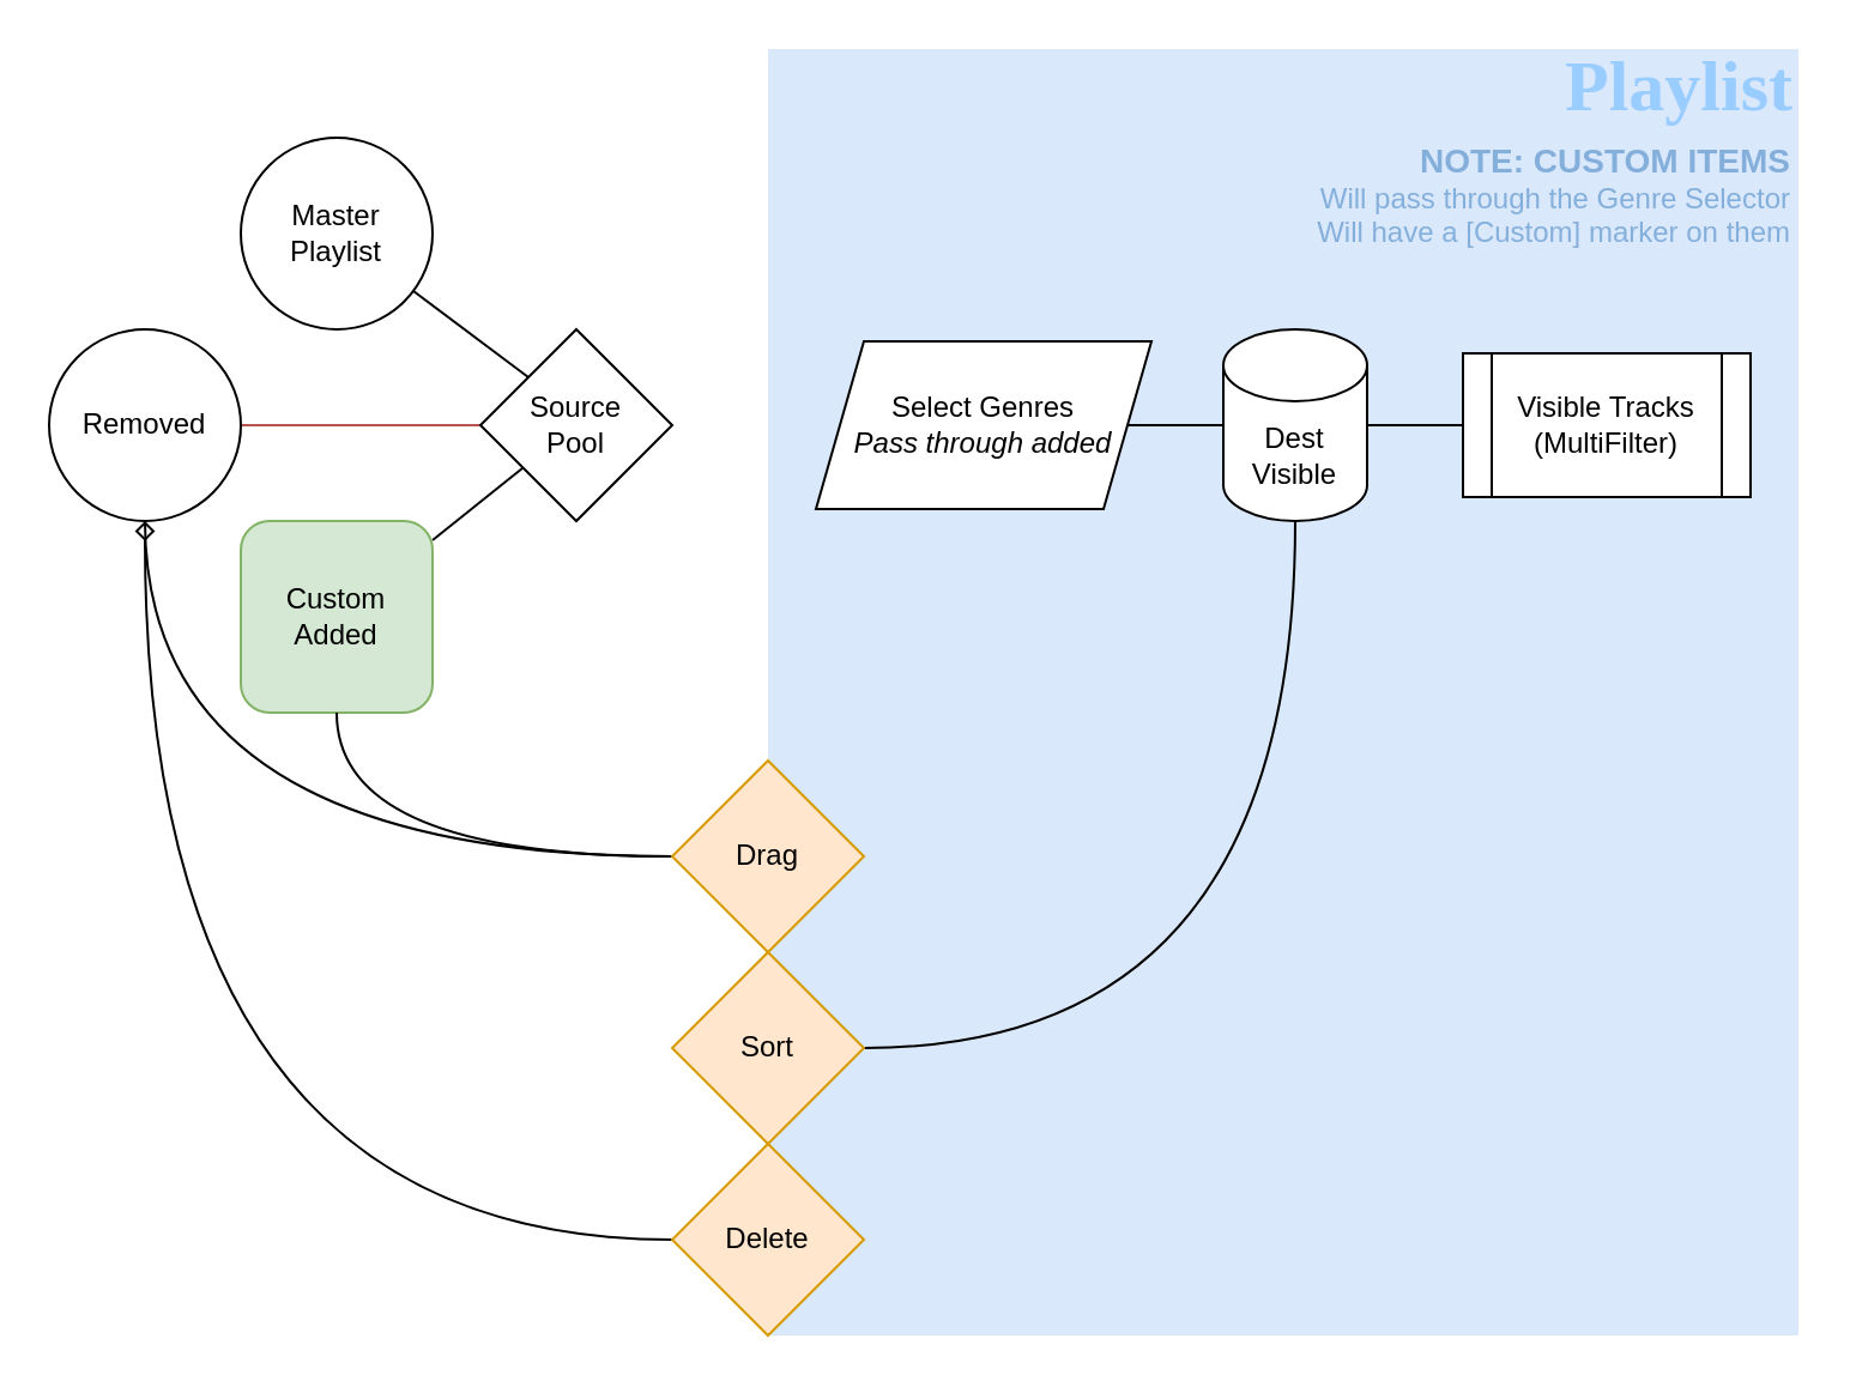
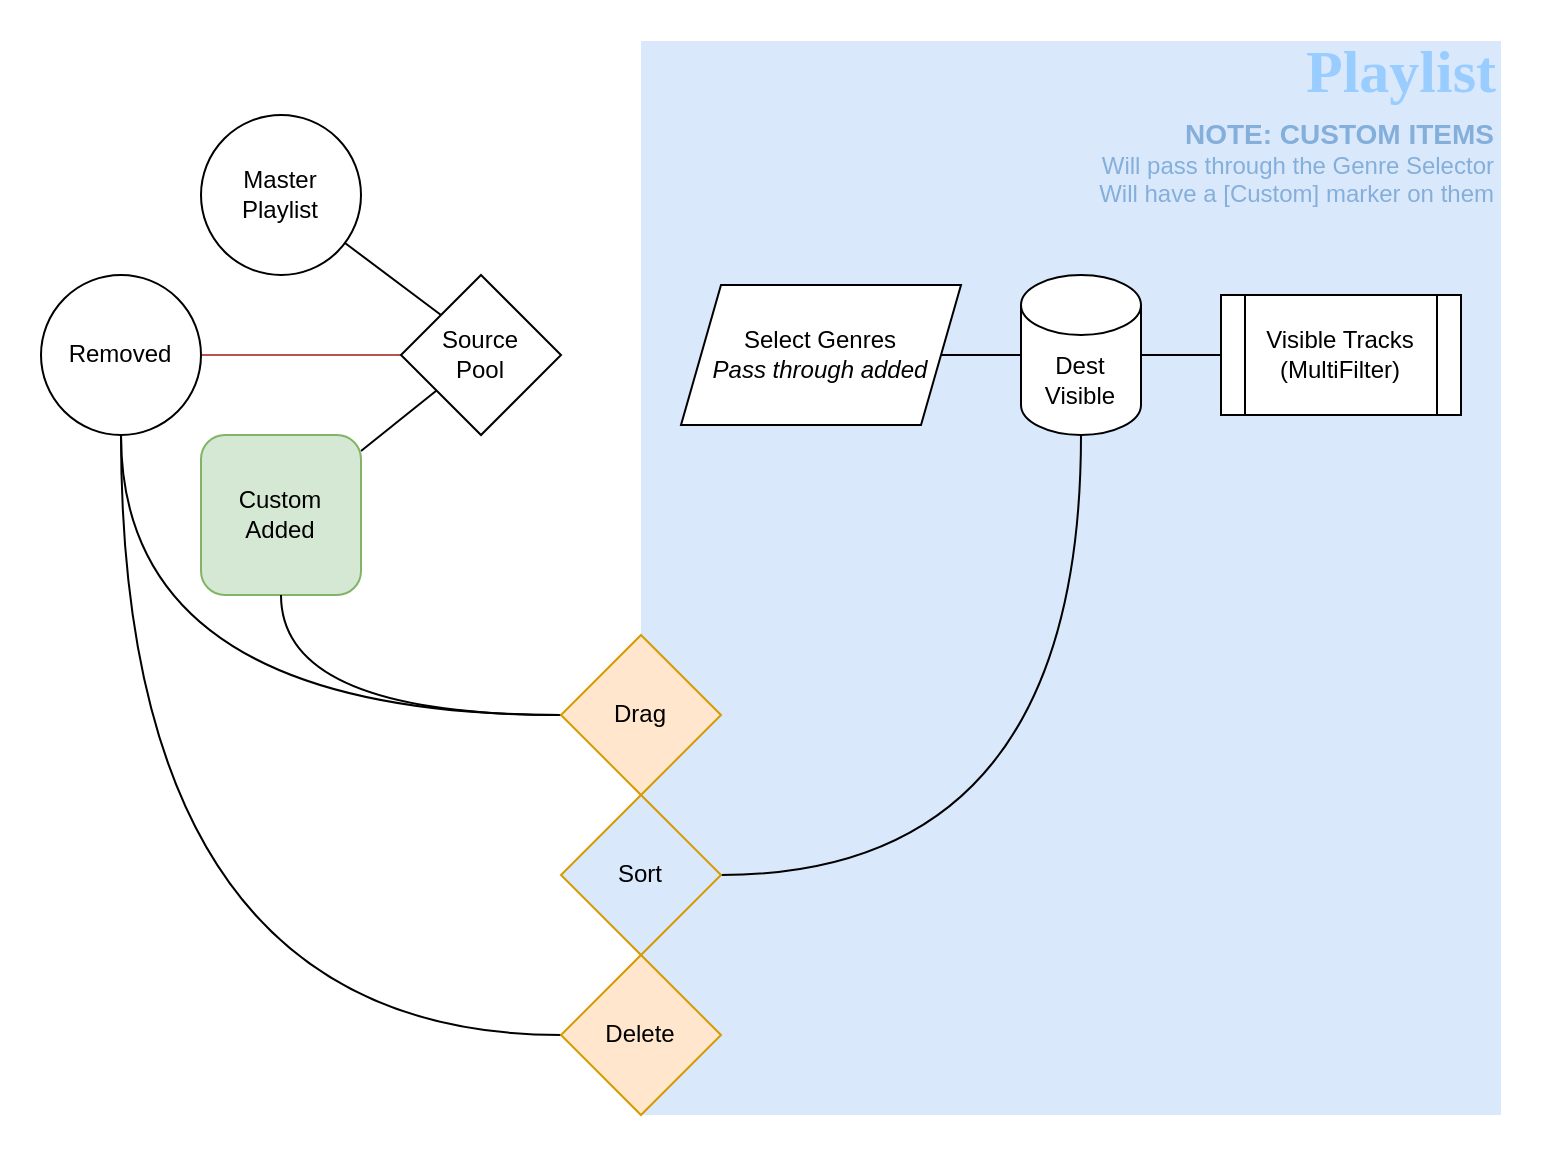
  <mxCell id="0" />
  <mxCell id="1" parent="0" />
  <mxCell id="2" value="&lt;b&gt;&lt;font style=&quot;font-size: 30px ; line-height: 60%&quot; face=&quot;Verdana&quot; color=&quot;#99ccff&quot;&gt;Playlist&lt;/font&gt;&lt;/b&gt;" style="rounded=0;whiteSpace=wrap;html=1;fillColor=#dae8fc;align=right;verticalAlign=top;strokeColor=none;" parent="1" vertex="1"><mxGeometry x="320" y="20" width="430" height="537" as="geometry" /></mxCell>
  <mxCell id="3" style="rounded=0;orthogonalLoop=1;jettySize=auto;html=1;entryX=0;entryY=0;entryDx=0;entryDy=0;endArrow=none;endFill=0;" parent="1" source="4" target="9" edge="1"><mxGeometry relative="1" as="geometry" /></mxCell>
  <mxCell id="4" value="Master Playlist" style="ellipse;whiteSpace=wrap;html=1;aspect=fixed;" parent="1" vertex="1"><mxGeometry x="100" y="57" width="80" height="80" as="geometry" /></mxCell>
  <mxCell id="5" style="edgeStyle=none;rounded=0;orthogonalLoop=1;jettySize=auto;html=1;endArrow=none;endFill=0;" parent="1" source="6" target="9" edge="1"><mxGeometry relative="1" as="geometry" /></mxCell>
  <mxCell id="6" value="Custom&lt;br&gt;Added" style="whiteSpace=wrap;html=1;aspect=fixed;fillColor=#d5e8d4;strokeColor=#82b366;rounded=1;" parent="1" vertex="1"><mxGeometry x="100" y="217" width="80" height="80" as="geometry" /></mxCell>
  <mxCell id="7" style="edgeStyle=none;rounded=0;orthogonalLoop=1;jettySize=auto;html=1;endArrow=none;endFill=0;fillColor=#f8cecc;strokeColor=#b85450;" parent="1" source="8" target="9" edge="1"><mxGeometry relative="1" as="geometry" /></mxCell>
  <mxCell id="8" value="Removed" style="ellipse;whiteSpace=wrap;html=1;aspect=fixed;" parent="1" vertex="1"><mxGeometry x="20" y="137" width="80" height="80" as="geometry" /></mxCell>
  <mxCell id="9" value="Source&lt;br&gt;Pool" style="rhombus;whiteSpace=wrap;html=1;aspect=fixed;" parent="1" vertex="1"><mxGeometry x="200" y="137" width="80" height="80" as="geometry" /></mxCell>
  <mxCell id="10" style="edgeStyle=none;rounded=0;orthogonalLoop=1;jettySize=auto;html=1;endArrow=none;endFill=0;" parent="1" source="11" target="14" edge="1"><mxGeometry relative="1" as="geometry" /></mxCell>
  <mxCell id="11" value="Dest&lt;br&gt;Visible" style="shape=cylinder3;whiteSpace=wrap;html=1;boundedLbl=1;backgroundOutline=1;size=15;" parent="1" vertex="1"><mxGeometry x="510" y="137" width="60" height="80" as="geometry" /></mxCell>
  <mxCell id="12" style="edgeStyle=none;rounded=0;orthogonalLoop=1;jettySize=auto;html=1;entryX=0;entryY=0.5;entryDx=0;entryDy=0;entryPerimeter=0;endArrow=none;endFill=0;" parent="1" source="13" target="11" edge="1"><mxGeometry relative="1" as="geometry" /></mxCell>
  <mxCell id="13" value="Select Genres&lt;br&gt;&lt;i&gt;Pass through added&lt;/i&gt;" style="shape=parallelogram;perimeter=parallelogramPerimeter;whiteSpace=wrap;html=1;fixedSize=1;" parent="1" vertex="1"><mxGeometry x="340" y="142" width="140" height="70" as="geometry" /></mxCell>
  <mxCell id="14" value="Visible Tracks&lt;br&gt;(MultiFilter)" style="shape=process;whiteSpace=wrap;html=1;backgroundOutline=1;" parent="1" vertex="1"><mxGeometry x="610" y="147" width="120" height="60" as="geometry" /></mxCell>
- <mxCell id="15" style="edgeStyle=orthogonalEdgeStyle;rounded=0;orthogonalLoop=1;jettySize=auto;html=1;endArrow=diamond;endFill=0;curved=1;" parent="1" source="16" target="8" edge="1"><mxGeometry relative="1" as="geometry" /></mxCell>
+ <mxCell id="15" style="edgeStyle=orthogonalEdgeStyle;rounded=0;orthogonalLoop=1;jettySize=auto;html=1;endArrow=none;endFill=0;curved=1;" parent="1" source="16" target="8" edge="1"><mxGeometry relative="1" as="geometry" /></mxCell>
  <mxCell id="16" value="Delete" style="rhombus;whiteSpace=wrap;html=1;fillColor=#ffe6cc;strokeColor=#d79b00;" parent="1" vertex="1"><mxGeometry x="280" y="477" width="80" height="80" as="geometry" /></mxCell>
  <mxCell id="17" style="edgeStyle=orthogonalEdgeStyle;curved=1;rounded=0;orthogonalLoop=1;jettySize=auto;html=1;endArrow=none;endFill=0;" parent="1" source="19" target="8" edge="1"><mxGeometry relative="1" as="geometry" /></mxCell>
  <mxCell id="18" style="edgeStyle=orthogonalEdgeStyle;curved=1;rounded=0;orthogonalLoop=1;jettySize=auto;html=1;endArrow=none;endFill=0;" parent="1" source="19" target="6" edge="1"><mxGeometry relative="1" as="geometry" /></mxCell>
  <mxCell id="19" value="Drag" style="rhombus;whiteSpace=wrap;html=1;fillColor=#ffe6cc;strokeColor=#d79b00;" parent="1" vertex="1"><mxGeometry x="280" y="317" width="80" height="80" as="geometry" /></mxCell>
  <mxCell id="20" style="edgeStyle=orthogonalEdgeStyle;curved=1;rounded=0;orthogonalLoop=1;jettySize=auto;html=1;endArrow=none;endFill=0;" parent="1" source="21" target="11" edge="1"><mxGeometry relative="1" as="geometry" /></mxCell>
- <mxCell id="21" value="Sort" style="rhombus;whiteSpace=wrap;html=1;fillColor=#ffe6cc;strokeColor=#d79b00;" parent="1" vertex="1"><mxGeometry x="280" y="397" width="80" height="80" as="geometry" /></mxCell>
+ <mxCell id="21" value="Sort" style="rhombus;whiteSpace=wrap;html=1;fillColor=#dae8fc;strokeColor=#d79b00;" parent="1" vertex="1"><mxGeometry x="280" y="397" width="80" height="80" as="geometry" /></mxCell>
  <mxCell id="22" value="&lt;font color=&quot;#84afdb&quot;&gt;&lt;span style=&quot;font-size: 14px&quot;&gt;&lt;b&gt;NOTE: CUSTOM ITEMS&lt;br&gt;&lt;/b&gt;&lt;/span&gt;Will pass through the Genre Selector&lt;br&gt;Will have a [Custom] marker on them&lt;/font&gt;" style="text;html=1;align=right;verticalAlign=middle;resizable=0;points=[];autosize=1;" parent="1" vertex="1"><mxGeometry x="540" y="58" width="208" height="46" as="geometry" /></mxCell>
